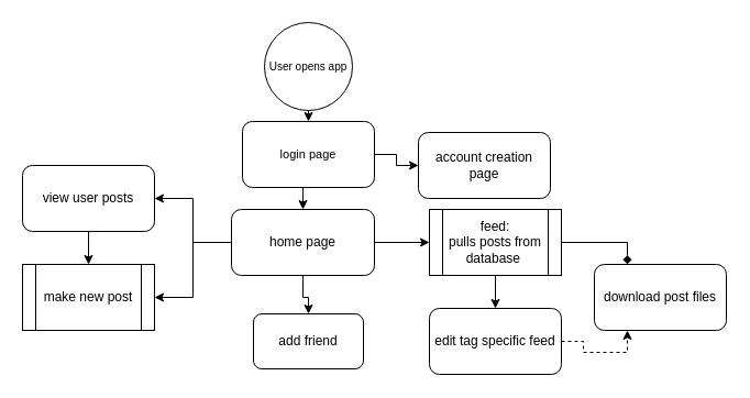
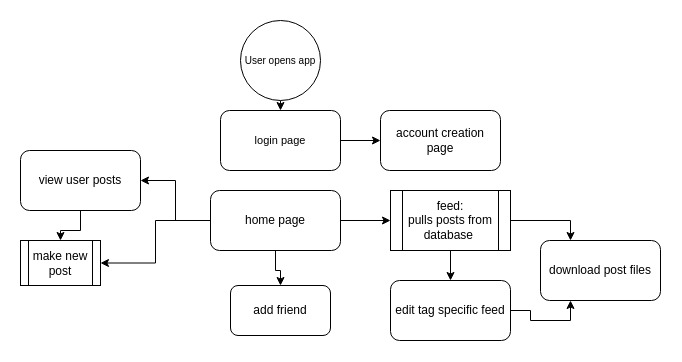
  <mxCell id="0" />
  <mxCell id="1" parent="0" />
  <mxCell id="2" style="edgeStyle=orthogonalEdgeStyle;rounded=0;orthogonalLoop=1;jettySize=auto;html=1;exitX=0.5;exitY=1;exitDx=0;exitDy=0;entryX=0.5;entryY=0;entryDx=0;entryDy=0;" edge="1" parent="1" source="3" target="6"><mxGeometry relative="1" as="geometry" /></mxCell>
  <mxCell id="3" value="&lt;font size=&quot;1&quot;&gt;User opens app&lt;/font&gt;" style="ellipse;whiteSpace=wrap;html=1;aspect=fixed;" vertex="1" parent="1"><mxGeometry x="240" y="20" width="80" height="80" as="geometry" /></mxCell>
- <mxCell id="4" style="edgeStyle=orthogonalEdgeStyle;rounded=0;orthogonalLoop=1;jettySize=auto;html=1;exitX=0.5;exitY=1;exitDx=0;exitDy=0;entryX=0.5;entryY=0;entryDx=0;entryDy=0;" edge="1" parent="1" source="6" target="11"><mxGeometry relative="1" as="geometry" /></mxCell>
  <mxCell id="5" style="edgeStyle=orthogonalEdgeStyle;rounded=0;orthogonalLoop=1;jettySize=auto;html=1;exitX=1;exitY=0.5;exitDx=0;exitDy=0;" edge="1" parent="1" source="6" target="19"><mxGeometry relative="1" as="geometry" /></mxCell>
  <mxCell id="6" value="&lt;span style=&quot;font-size: 11px;&quot;&gt;login page&lt;/span&gt;" style="rounded=1;whiteSpace=wrap;html=1;" vertex="1" parent="1"><mxGeometry x="220" y="110" width="120" height="60" as="geometry" /></mxCell>
  <mxCell id="7" style="edgeStyle=orthogonalEdgeStyle;rounded=0;orthogonalLoop=1;jettySize=auto;html=1;" edge="1" parent="1" source="11" target="14"><mxGeometry relative="1" as="geometry" /></mxCell>
  <mxCell id="8" style="edgeStyle=orthogonalEdgeStyle;rounded=0;orthogonalLoop=1;jettySize=auto;html=1;entryX=1;entryY=0.5;entryDx=0;entryDy=0;" edge="1" parent="1" source="11" target="15"><mxGeometry relative="1" as="geometry" /></mxCell>
  <mxCell id="9" style="edgeStyle=orthogonalEdgeStyle;rounded=0;orthogonalLoop=1;jettySize=auto;html=1;entryX=0.5;entryY=0;entryDx=0;entryDy=0;" edge="1" parent="1" source="11" target="18"><mxGeometry relative="1" as="geometry" /></mxCell>
  <mxCell id="10" style="edgeStyle=orthogonalEdgeStyle;rounded=0;orthogonalLoop=1;jettySize=auto;html=1;entryX=1;entryY=0.5;entryDx=0;entryDy=0;" edge="1" parent="1" source="11" target="22"><mxGeometry relative="1" as="geometry" /></mxCell>
  <mxCell id="11" value="home page" style="rounded=1;whiteSpace=wrap;html=1;" vertex="1" parent="1"><mxGeometry x="210" y="190" width="130" height="60" as="geometry" /></mxCell>
  <mxCell id="12" value="" style="edgeStyle=orthogonalEdgeStyle;rounded=0;orthogonalLoop=1;jettySize=auto;html=1;" edge="1" parent="1" source="14" target="17"><mxGeometry relative="1" as="geometry" /></mxCell>
- <mxCell id="13" style="edgeStyle=orthogonalEdgeStyle;rounded=0;orthogonalLoop=1;jettySize=auto;html=1;entryX=0.25;entryY=0;entryDx=0;entryDy=0;endArrow=diamond;" edge="1" parent="1" source="14" target="20"><mxGeometry relative="1" as="geometry" /></mxCell>
+ <mxCell id="13" style="edgeStyle=orthogonalEdgeStyle;rounded=0;orthogonalLoop=1;jettySize=auto;html=1;entryX=0.25;entryY=0;entryDx=0;entryDy=0;" edge="1" parent="1" source="14" target="20"><mxGeometry relative="1" as="geometry" /></mxCell>
  <mxCell id="14" value="feed:&lt;div&gt;pulls posts from database&amp;nbsp;&lt;/div&gt;" style="shape=process;whiteSpace=wrap;html=1;backgroundOutline=1;" vertex="1" parent="1"><mxGeometry x="390" y="190" width="120" height="60" as="geometry" /></mxCell>
- <mxCell id="15" value="make new post" style="shape=process;whiteSpace=wrap;html=1;backgroundOutline=1;" vertex="1" parent="1"><mxGeometry x="20" y="240" width="120" height="60" as="geometry" /></mxCell>
- <mxCell id="16" style="edgeStyle=orthogonalEdgeStyle;rounded=0;orthogonalLoop=1;jettySize=auto;html=1;entryX=0.25;entryY=1;entryDx=0;entryDy=0;dashed=1;" edge="1" parent="1" source="17" target="20"><mxGeometry relative="1" as="geometry" /></mxCell>
+ <mxCell id="15" value="make new post" style="shape=process;whiteSpace=wrap;html=1;backgroundOutline=1;" vertex="1" parent="1"><mxGeometry x="20" y="240" width="80" height="45" as="geometry" /></mxCell>
+ <mxCell id="16" style="edgeStyle=orthogonalEdgeStyle;rounded=0;orthogonalLoop=1;jettySize=auto;html=1;entryX=0.25;entryY=1;entryDx=0;entryDy=0;" edge="1" parent="1" source="17" target="20"><mxGeometry relative="1" as="geometry" /></mxCell>
  <mxCell id="17" value="edit tag specific feed" style="rounded=1;whiteSpace=wrap;html=1;" vertex="1" parent="1"><mxGeometry x="390" y="280" width="120" height="60" as="geometry" /></mxCell>
  <mxCell id="18" value="add friend" style="rounded=1;whiteSpace=wrap;html=1;" vertex="1" parent="1"><mxGeometry x="230" y="285" width="100" height="50" as="geometry" /></mxCell>
- <mxCell id="19" value="account creation page" style="rounded=1;whiteSpace=wrap;html=1;" vertex="1" parent="1"><mxGeometry x="380" y="120" width="120" height="60" as="geometry" /></mxCell>
+ <mxCell id="19" value="account creation page" style="rounded=1;whiteSpace=wrap;html=1;" vertex="1" parent="1"><mxGeometry x="380" y="110" width="120" height="60" as="geometry" /></mxCell>
  <mxCell id="20" value="download post files" style="rounded=1;whiteSpace=wrap;html=1;" vertex="1" parent="1"><mxGeometry x="540" y="240" width="120" height="60" as="geometry" /></mxCell>
  <mxCell id="21" style="edgeStyle=orthogonalEdgeStyle;rounded=0;orthogonalLoop=1;jettySize=auto;html=1;" edge="1" parent="1" source="22" target="15"><mxGeometry relative="1" as="geometry" /></mxCell>
  <mxCell id="22" value="view user posts" style="rounded=1;whiteSpace=wrap;html=1;" vertex="1" parent="1"><mxGeometry x="20" y="150" width="120" height="60" as="geometry" /></mxCell>
